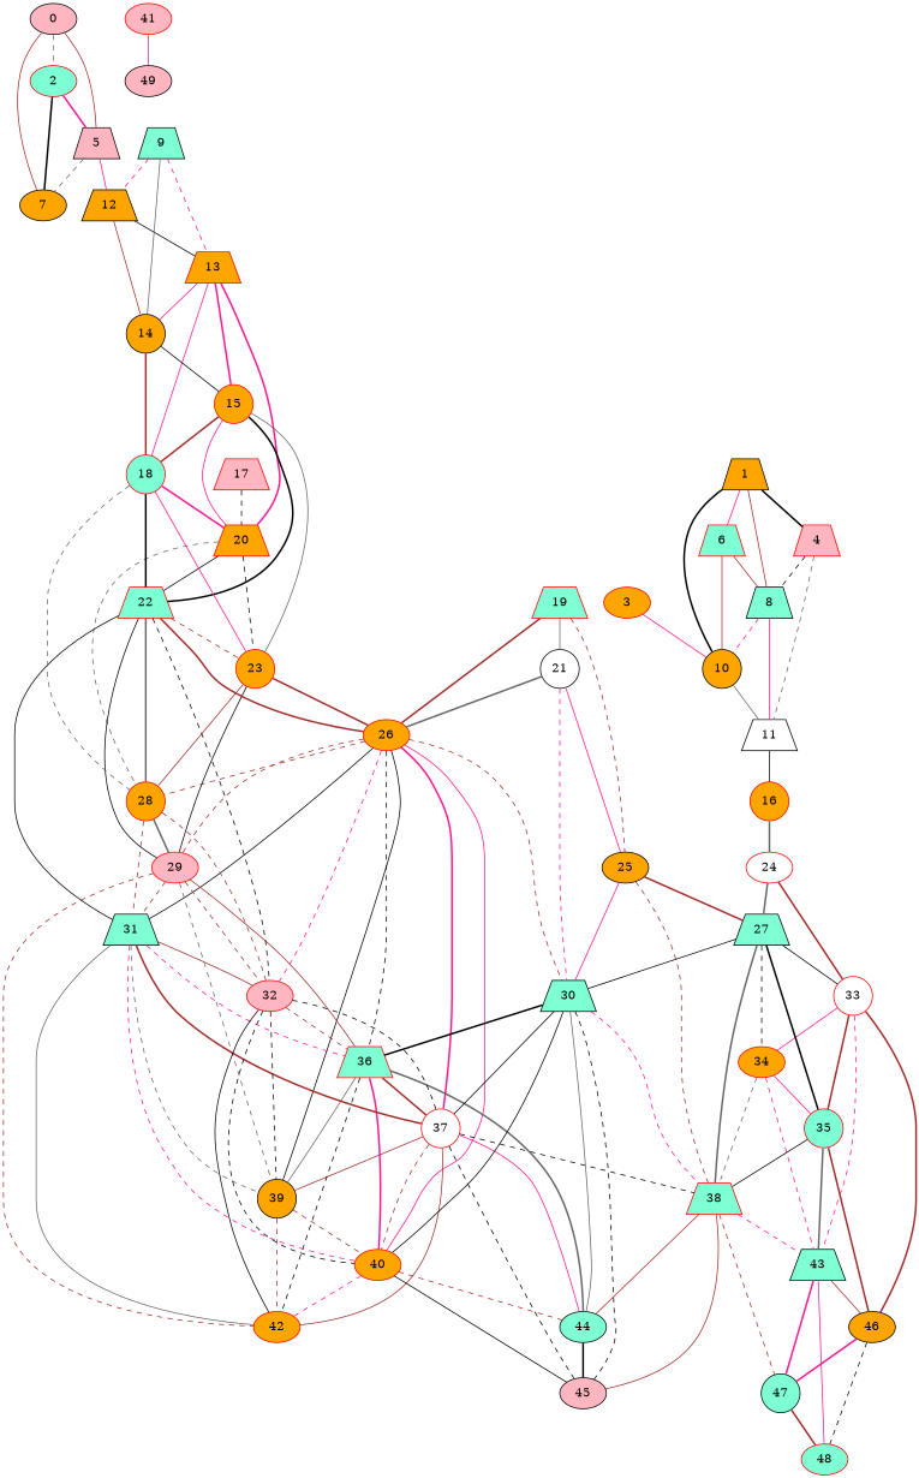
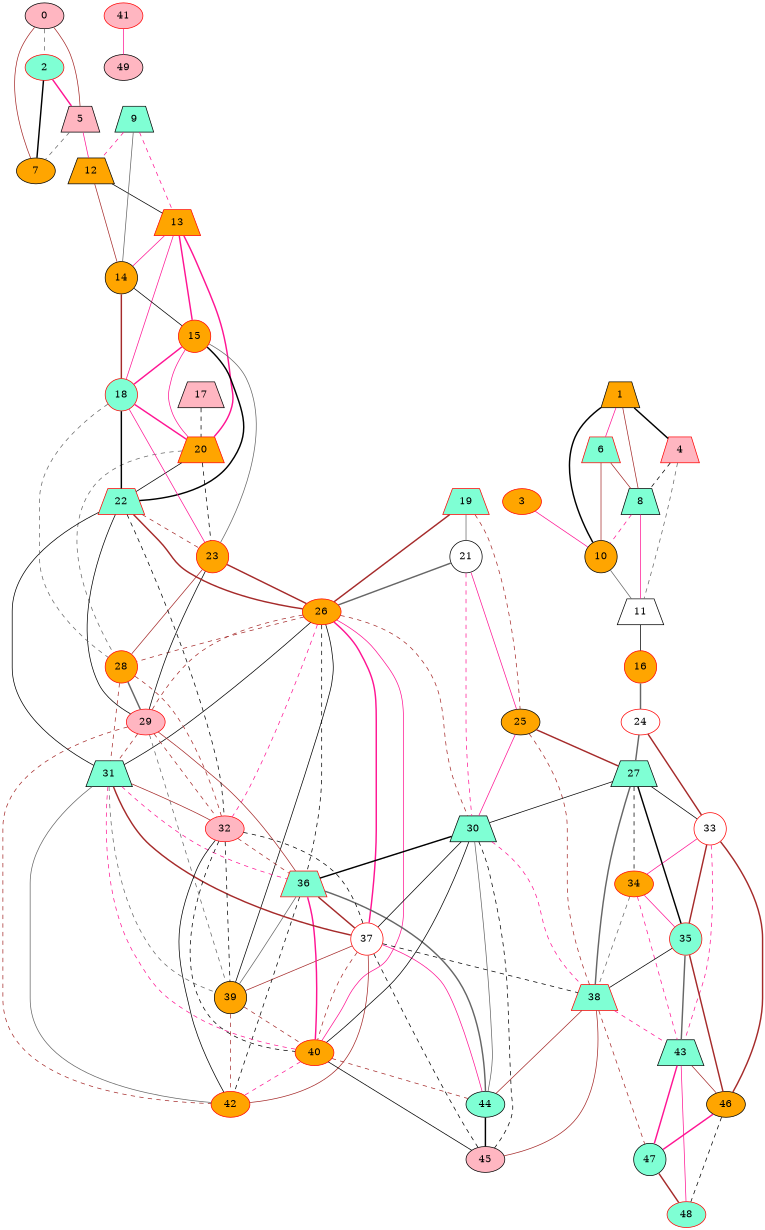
  strict graph {
    node [color=red fillcolor=orange shape=trapezium style=filled]
    edge [color=brown style=solid weight=1]
    26 [shape=ellipse]
    37 [fillcolor=white shape=circle]
    29 [fillcolor=lightpink shape=ellipse]
    36 [fillcolor=aquamarine]
    28 [shape=circle]
    39 [color=black shape=circle]
    31 [color=black fillcolor=aquamarine]
    40 [shape=ellipse]
    30 [color=black fillcolor=aquamarine]
    32 [fillcolor=lightpink shape=ellipse]
    44 [color=black fillcolor=aquamarine shape=ellipse]
    45 [color=black fillcolor=lightpink shape=ellipse]
    38 [fillcolor=aquamarine]
    42 [shape=ellipse]
    33 [fillcolor=white shape=circle]
    43 [color=black fillcolor=aquamarine]
    46 [color=black shape=ellipse]
    34 [shape=ellipse]
    35 [fillcolor=aquamarine shape=circle]
    48 [fillcolor=aquamarine shape=ellipse]
    47 [color=black fillcolor=aquamarine shape=circle]
    1 [color=black]
    6 [fillcolor=aquamarine]
    4 [fillcolor=lightpink]
    8 [color=black fillcolor=aquamarine]
    10 [color=black shape=circle]
    11 [color=black fillcolor=white]
    16 [shape=circle]
    24 [fillcolor=white shape=ellipse]
    2 [fillcolor=aquamarine shape=ellipse]
    5 [color=black fillcolor=lightpink]
    7 [color=black shape=ellipse]
    12 [color=black]
    13
    14 [color=black shape=circle]
    23 [shape=circle]
    21 [color=black fillcolor=white shape=circle]
    25 [color=black shape=ellipse]
    27 [color=black fillcolor=aquamarine]
    20
    22 [fillcolor=aquamarine]
    15 [shape=circle]
    18 [fillcolor=aquamarine shape=circle]
    9 [color=black fillcolor=aquamarine]
    19 [fillcolor=aquamarine]
    0 [color=black fillcolor=lightpink shape=ellipse]
    3 [shape=ellipse]
-   17 [fillcolor=lightpink]
+   17 [color=black fillcolor=lightpink]
    41 [fillcolor=lightpink shape=ellipse]
    49 [color=black fillcolor=lightpink shape=ellipse]
    26 -- 37 [color=deeppink style=bold]
    26 -- 29 [style=dashed]
    26 -- 36 [color=black style=dashed]
    26 -- 28 [style=dashed]
    26 -- 39 [color=black]
    26 -- 31 [color=black]
    26 -- 40 [color=deeppink]
    26 -- 30 [style=dashed]
    26 -- 32 [color=deeppink style=dashed]
    37 -- 39
    37 -- 40 [style=dashed]
    37 -- 44 [color=deeppink]
    37 -- 45 [color=black style=dashed]
    37 -- 38 [color=black style=dashed]
    37 -- 42
    29 -- 36
    29 -- 39 [color=gray40 style=dashed]
    29 -- 31 [style=dashed]
    29 -- 32 [style=dashed]
    29 -- 42 [style=dashed]
    36 -- 37 [style=bold]
    36 -- 39 [color=gray40]
    36 -- 40 [color=deeppink style=bold]
    36 -- 44 [color=gray40 style=bold]
    36 -- 42 [color=black style=dashed]
    28 -- 29 [color=gray40 style=bold]
    28 -- 31 [style=dashed]
    28 -- 32 [style=dashed]
    39 -- 40 [style=dashed]
    39 -- 42 [style=dashed]
    31 -- 37 [style=bold]
    31 -- 36 [color=deeppink style=dashed]
    31 -- 39 [color=gray40 style=dashed]
    31 -- 40 [color=deeppink style=dashed]
    31 -- 32
    31 -- 42 [color=gray40]
    40 -- 44 [style=dashed]
    40 -- 45 [color=black]
    40 -- 42 [color=deeppink style=dashed]
    30 -- 37 [color=black]
    30 -- 36 [color=black style=bold]
    30 -- 40 [color=black]
    30 -- 44 [color=gray40]
    30 -- 45 [color=black style=dashed]
    30 -- 38 [color=deeppink style=dashed]
    32 -- 37 [color=black style=dashed]
    32 -- 36 [style=dashed]
    32 -- 39 [color=black style=dashed]
    32 -- 40 [color=black style=dashed]
    32 -- 42 [color=black]
    44 -- 45 [color=black style=bold]
    38 -- 44
    38 -- 45
    38 -- 43 [color=deeppink style=dashed]
    38 -- 47 [style=dashed]
    33 -- 43 [color=deeppink style=dashed]
    33 -- 46 [style=bold]
    33 -- 34 [color=deeppink]
    33 -- 35 [style=bold]
    43 -- 46
    43 -- 48 [color=deeppink]
    43 -- 47 [color=deeppink style=bold]
    46 -- 48 [color=black style=dashed]
    46 -- 47 [color=deeppink style=bold]
    34 -- 38 [color=gray40 style=dashed]
    34 -- 43 [color=deeppink style=dashed]
    34 -- 35 [color=deeppink]
    35 -- 38 [color=black]
    35 -- 43 [color=gray40 style=bold]
    35 -- 46 [style=bold]
    47 -- 48 [style=bold]
    1 -- 6 [color=deeppink]
    1 -- 4 [color=black style=bold]
    1 -- 8
    1 -- 10 [color=black style=bold]
    6 -- 8
    6 -- 10
    4 -- 8 [color=black style=dashed]
    4 -- 11 [color=gray40 style=dashed]
    8 -- 10 [color=deeppink style=dashed]
    8 -- 11 [color=deeppink]
    10 -- 11 [color=gray40]
    11 -- 16 [color=black]
    16 -- 24 [color=gray40 style=bold]
    24 -- 33 [style=bold]
    24 -- 27 [color=gray40 style=bold]
    2 -- 5 [color=deeppink style=bold]
    2 -- 7 [color=black style=bold]
    5 -- 7 [color=gray40 style=dashed]
    5 -- 12 [color=deeppink]
    12 -- 13 [color=black]
    12 -- 14
    13 -- 14 [color=deeppink]
    13 -- 20 [color=deeppink style=bold]
    13 -- 15 [color=deeppink style=bold]
    13 -- 18 [color=deeppink]
    14 -- 15 [color=black]
    14 -- 18 [style=bold]
    23 -- 26 [style=bold]
    23 -- 29 [color=black]
    23 -- 28
    21 -- 26 [color=gray40 style=bold]
    21 -- 30 [color=deeppink style=dashed]
    21 -- 25 [color=deeppink]
    25 -- 30 [color=deeppink]
    25 -- 38 [style=dashed]
    25 -- 27 [style=bold]
    27 -- 30 [color=black]
    27 -- 38 [color=gray40 style=bold]
    27 -- 33 [color=black]
    27 -- 34 [color=black style=dashed]
    27 -- 35 [color=black style=bold]
    20 -- 28 [color=gray40 style=dashed]
    20 -- 23 [color=black style=dashed]
    20 -- 22 [color=black]
    22 -- 26 [style=bold]
    22 -- 29 [color=black]
-   22 -- 28 [color=gray40 style=bold]
    22 -- 31 [color=black]
    22 -- 32 [color=black style=dashed]
    22 -- 23 [style=dashed]
    15 -- 23 [color=gray40]
    15 -- 20 [color=deeppink]
    15 -- 22 [color=black style=bold]
-   15 -- 18 [style=bold]
+   15 -- 18 [color=deeppink style=bold]
    18 -- 28 [color=gray40 style=dashed]
    18 -- 23 [color=deeppink]
    18 -- 20 [color=deeppink style=bold]
    18 -- 22 [color=black style=bold]
    9 -- 12 [color=deeppink style=dashed]
    9 -- 13 [color=deeppink style=dashed]
    9 -- 14 [color=gray40]
    19 -- 26 [style=bold]
    19 -- 21 [color=gray40]
    19 -- 25 [style=dashed]
    0 -- 2 [color=gray40 style=dashed]
    0 -- 5
    0 -- 7
    3 -- 10 [color=deeppink]
    17 -- 20 [color=black style=dashed]
    41 -- 49 [color=deeppink]
  }
